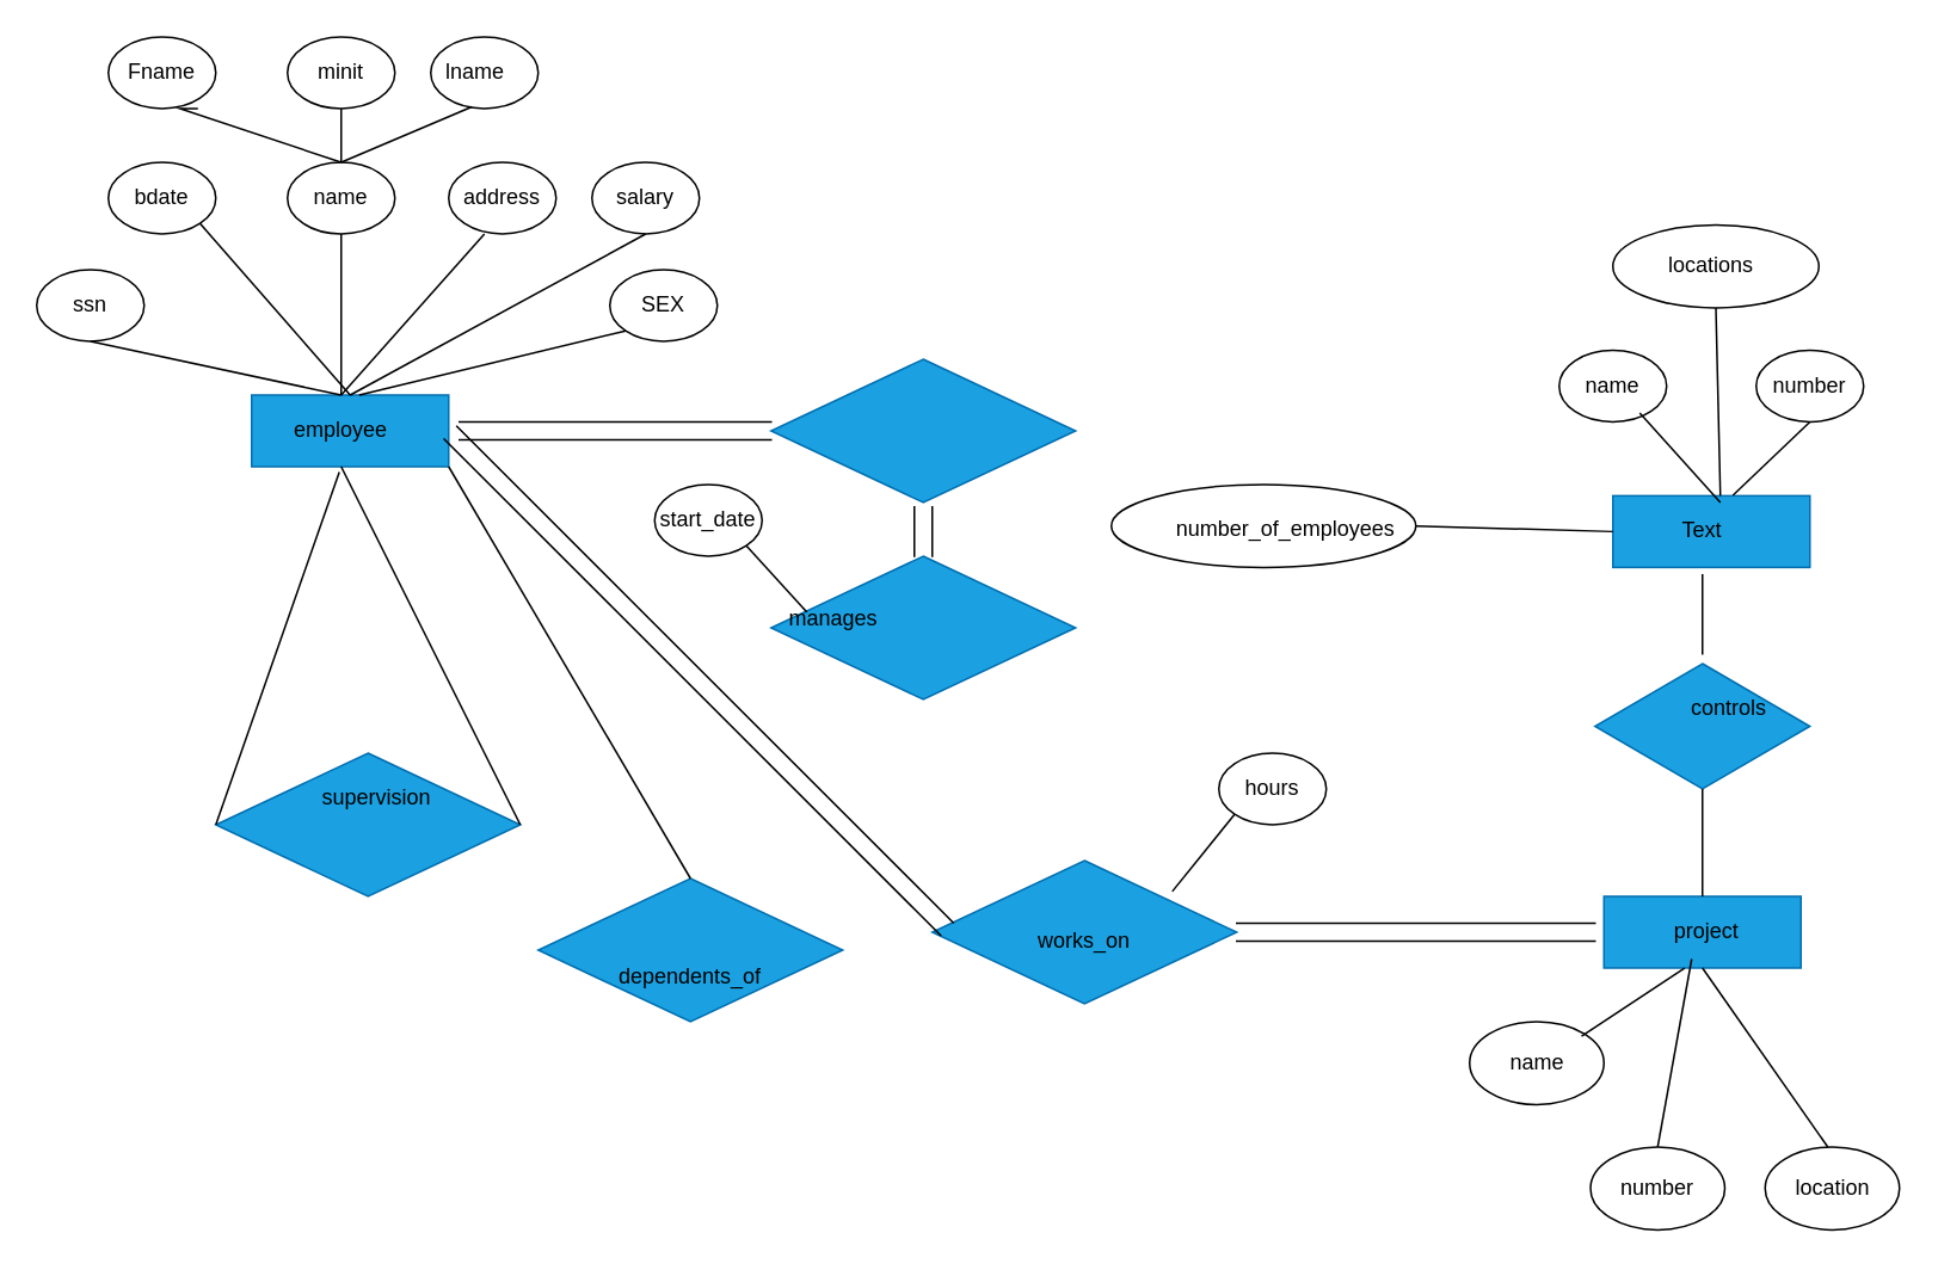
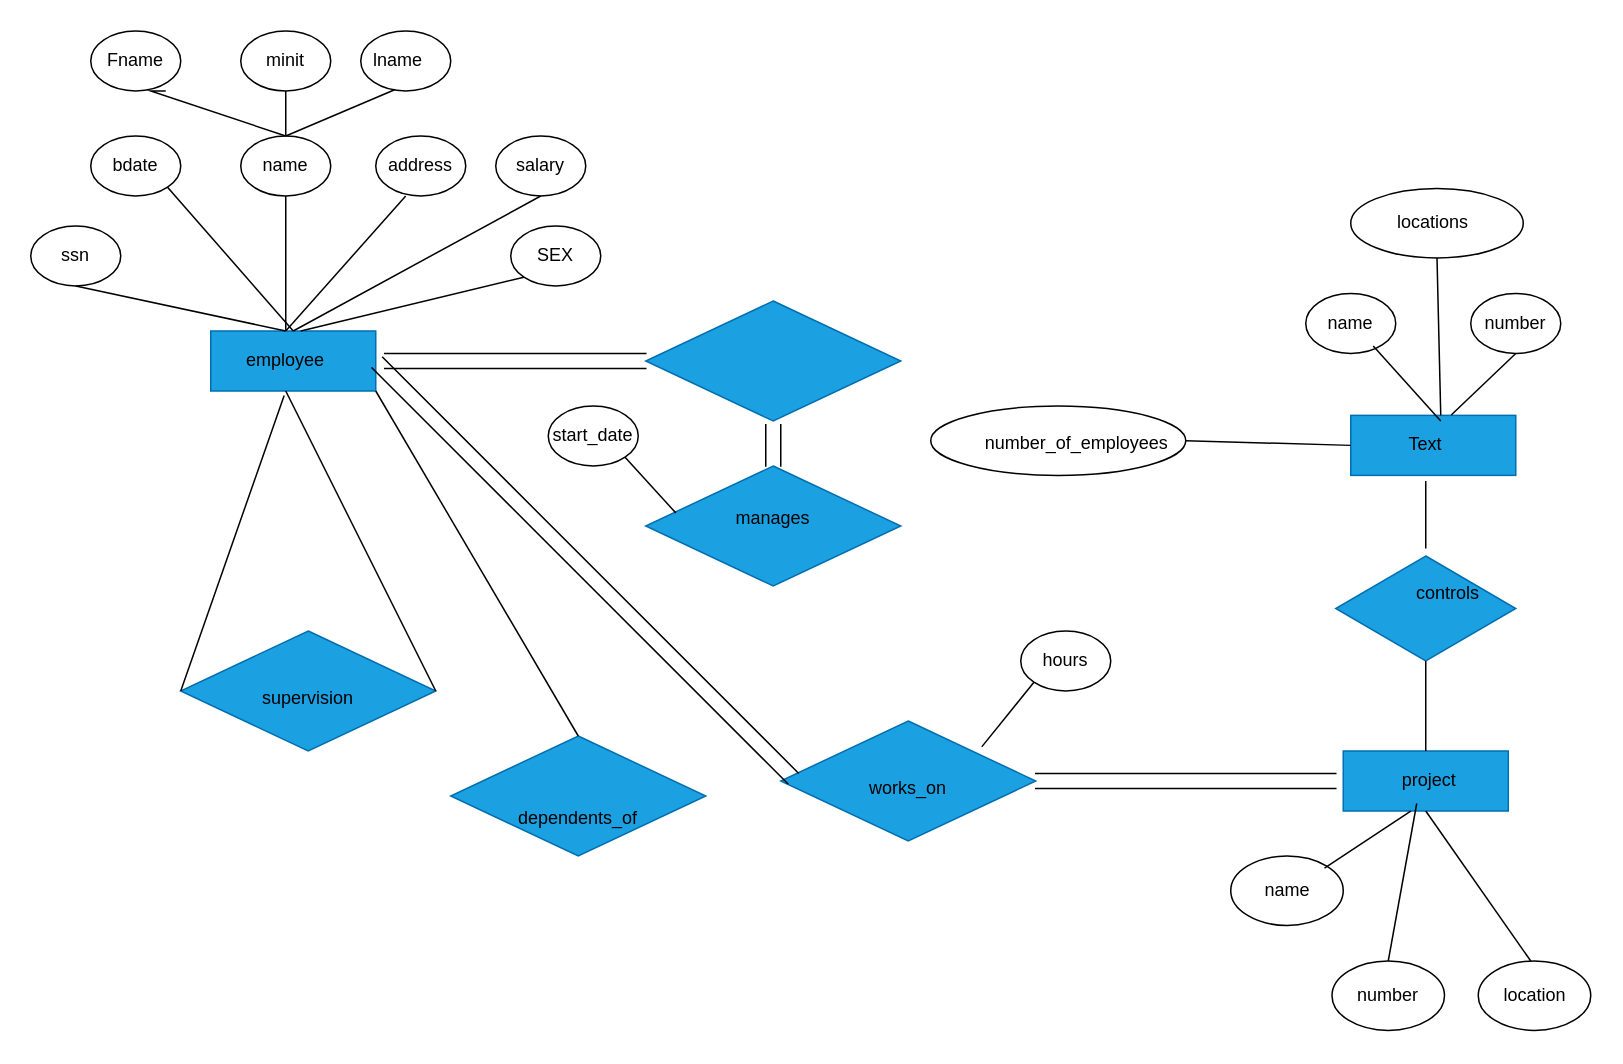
  <mxCell id="0" />
  <mxCell id="1" parent="0" />
  <mxCell id="2" value="" style="ellipse;whiteSpace=wrap;html=1;" vertex="1" parent="1"><mxGeometry x="60" y="20" width="60" height="40" as="geometry" /></mxCell>
  <mxCell id="3" value="" style="ellipse;whiteSpace=wrap;html=1;" vertex="1" parent="1"><mxGeometry x="160" y="90" width="60" height="40" as="geometry" /></mxCell>
  <mxCell id="4" value="" style="ellipse;whiteSpace=wrap;html=1;" vertex="1" parent="1"><mxGeometry x="240" y="20" width="60" height="40" as="geometry" /></mxCell>
  <mxCell id="5" value="" style="ellipse;whiteSpace=wrap;html=1;" vertex="1" parent="1"><mxGeometry x="160" y="20" width="60" height="40" as="geometry" /></mxCell>
  <mxCell id="6" value="" style="ellipse;whiteSpace=wrap;html=1;" vertex="1" parent="1"><mxGeometry x="60" y="90" width="60" height="40" as="geometry" /></mxCell>
  <mxCell id="7" value="" style="ellipse;whiteSpace=wrap;html=1;" vertex="1" parent="1"><mxGeometry x="250" y="90" width="60" height="40" as="geometry" /></mxCell>
  <mxCell id="8" value="" style="ellipse;whiteSpace=wrap;html=1;" vertex="1" parent="1"><mxGeometry x="330" y="90" width="60" height="40" as="geometry" /></mxCell>
  <mxCell id="9" value="" style="ellipse;whiteSpace=wrap;html=1;" vertex="1" parent="1"><mxGeometry x="20" y="150" width="60" height="40" as="geometry" /></mxCell>
  <mxCell id="10" value="" style="endArrow=none;html=1;rounded=0;entryX=0.5;entryY=1;entryDx=0;entryDy=0;exitX=0.5;exitY=0;exitDx=0;exitDy=0;" edge="1" parent="1" source="3" target="5"><mxGeometry width="50" height="50" relative="1" as="geometry"><mxPoint x="180" y="100" as="sourcePoint" /><mxPoint x="230" y="50" as="targetPoint" /></mxGeometry></mxCell>
  <mxCell id="11" value="" style="endArrow=none;html=1;rounded=0;entryX=0.383;entryY=0.975;entryDx=0;entryDy=0;exitX=0.5;exitY=0;exitDx=0;exitDy=0;entryPerimeter=0;" edge="1" parent="1" source="3" target="4"><mxGeometry width="50" height="50" relative="1" as="geometry"><mxPoint x="200" y="100" as="sourcePoint" /><mxPoint x="200" y="70" as="targetPoint" /></mxGeometry></mxCell>
  <mxCell id="12" value="" style="endArrow=none;html=1;rounded=0;exitX=0.5;exitY=0;exitDx=0;exitDy=0;" edge="1" parent="1" source="3"><mxGeometry width="50" height="50" relative="1" as="geometry"><mxPoint x="210" y="110" as="sourcePoint" /><mxPoint x="110" y="60" as="targetPoint" /><Array as="points"><mxPoint x="100" y="60" /></Array></mxGeometry></mxCell>
  <mxCell id="13" value="" style="rounded=0;whiteSpace=wrap;html=1;fillColor=#1ba1e2;fontColor=#ffffff;strokeColor=#006EAF;" vertex="1" parent="1"><mxGeometry x="140" y="220" width="110" height="40" as="geometry" /></mxCell>
  <mxCell id="14" value="" style="endArrow=none;html=1;rounded=0;entryX=0.5;entryY=1;entryDx=0;entryDy=0;" edge="1" parent="1" target="3"><mxGeometry width="50" height="50" relative="1" as="geometry"><mxPoint x="190" y="220" as="sourcePoint" /><mxPoint x="240" y="170" as="targetPoint" /></mxGeometry></mxCell>
  <mxCell id="15" value="" style="endArrow=none;html=1;rounded=0;entryX=0.333;entryY=1;entryDx=0;entryDy=0;entryPerimeter=0;" edge="1" parent="1" target="7"><mxGeometry width="50" height="50" relative="1" as="geometry"><mxPoint x="190" y="220" as="sourcePoint" /><mxPoint x="240" y="170" as="targetPoint" /></mxGeometry></mxCell>
  <mxCell id="16" value="" style="endArrow=none;html=1;rounded=0;entryX=0.5;entryY=1;entryDx=0;entryDy=0;exitX=0.5;exitY=0;exitDx=0;exitDy=0;" edge="1" parent="1" source="13" target="8"><mxGeometry width="50" height="50" relative="1" as="geometry"><mxPoint x="200" y="230" as="sourcePoint" /><mxPoint x="280" y="140" as="targetPoint" /></mxGeometry></mxCell>
  <mxCell id="17" value="" style="ellipse;whiteSpace=wrap;html=1;" vertex="1" parent="1"><mxGeometry x="340" y="150" width="60" height="40" as="geometry" /></mxCell>
  <mxCell id="18" value="" style="endArrow=none;html=1;rounded=0;entryX=0;entryY=1;entryDx=0;entryDy=0;" edge="1" parent="1" target="17"><mxGeometry width="50" height="50" relative="1" as="geometry"><mxPoint x="200" y="220" as="sourcePoint" /><mxPoint x="370" y="140" as="targetPoint" /></mxGeometry></mxCell>
  <mxCell id="19" value="" style="endArrow=none;html=1;rounded=0;entryX=0.5;entryY=1;entryDx=0;entryDy=0;" edge="1" parent="1" target="9"><mxGeometry width="50" height="50" relative="1" as="geometry"><mxPoint x="190" y="220" as="sourcePoint" /><mxPoint x="359" y="194" as="targetPoint" /></mxGeometry></mxCell>
  <mxCell id="20" value="" style="endArrow=none;html=1;rounded=0;entryX=1;entryY=1;entryDx=0;entryDy=0;exitX=0.5;exitY=0;exitDx=0;exitDy=0;" edge="1" parent="1" source="13" target="6"><mxGeometry width="50" height="50" relative="1" as="geometry"><mxPoint x="220" y="240" as="sourcePoint" /><mxPoint x="369" y="204" as="targetPoint" /></mxGeometry></mxCell>
  <mxCell id="21" value="" style="rhombus;whiteSpace=wrap;html=1;fillColor=#1ba1e2;fontColor=#ffffff;strokeColor=#006EAF;" vertex="1" parent="1"><mxGeometry x="120" y="420" width="170" height="80" as="geometry" /></mxCell>
  <mxCell id="22" value="" style="rhombus;whiteSpace=wrap;html=1;fillColor=#1ba1e2;fontColor=#ffffff;strokeColor=#006EAF;" vertex="1" parent="1"><mxGeometry x="300" y="490" width="170" height="80" as="geometry" /></mxCell>
  <mxCell id="23" value="" style="rhombus;whiteSpace=wrap;html=1;fillColor=#1ba1e2;fontColor=#ffffff;strokeColor=#006EAF;" vertex="1" parent="1"><mxGeometry x="430" y="200" width="170" height="80" as="geometry" /></mxCell>
  <mxCell id="24" value="" style="rhombus;whiteSpace=wrap;html=1;fillColor=#1ba1e2;fontColor=#ffffff;strokeColor=#006EAF;" vertex="1" parent="1"><mxGeometry x="430" y="310" width="170" height="80" as="geometry" /></mxCell>
  <mxCell id="25" value="" style="rhombus;whiteSpace=wrap;html=1;fillColor=#1ba1e2;fontColor=#ffffff;strokeColor=#006EAF;" vertex="1" parent="1"><mxGeometry x="520" y="480" width="170" height="80" as="geometry" /></mxCell>
  <mxCell id="26" value="" style="shape=partialRectangle;whiteSpace=wrap;html=1;left=0;right=0;fillColor=none;rotation=90;" vertex="1" parent="1"><mxGeometry x="501.25" y="291.25" width="27.5" height="10" as="geometry" /></mxCell>
  <mxCell id="27" value="" style="shape=partialRectangle;whiteSpace=wrap;html=1;left=0;right=0;fillColor=none;rotation=-180;" vertex="1" parent="1"><mxGeometry x="256" y="235" width="174" height="10" as="geometry" /></mxCell>
  <mxCell id="28" value="" style="endArrow=none;html=1;rounded=0;entryX=0;entryY=0.5;entryDx=0;entryDy=0;exitX=0.445;exitY=1.075;exitDx=0;exitDy=0;exitPerimeter=0;" edge="1" parent="1" source="13" target="21"><mxGeometry width="50" height="50" relative="1" as="geometry"><mxPoint x="200" y="230" as="sourcePoint" /><mxPoint x="60" y="200" as="targetPoint" /></mxGeometry></mxCell>
  <mxCell id="29" value="" style="endArrow=none;html=1;rounded=0;entryX=1;entryY=0.5;entryDx=0;entryDy=0;" edge="1" parent="1" target="21"><mxGeometry width="50" height="50" relative="1" as="geometry"><mxPoint x="190" y="260" as="sourcePoint" /><mxPoint x="70" y="210" as="targetPoint" /></mxGeometry></mxCell>
  <mxCell id="30" value="" style="endArrow=none;html=1;rounded=0;entryX=0.5;entryY=0;entryDx=0;entryDy=0;exitX=1;exitY=1;exitDx=0;exitDy=0;" edge="1" parent="1" source="13" target="22"><mxGeometry width="50" height="50" relative="1" as="geometry"><mxPoint x="200" y="270" as="sourcePoint" /><mxPoint x="300" y="470" as="targetPoint" /></mxGeometry></mxCell>
  <mxCell id="31" value="" style="ellipse;whiteSpace=wrap;html=1;" vertex="1" parent="1"><mxGeometry x="365" y="270" width="60" height="40" as="geometry" /></mxCell>
  <mxCell id="32" value="" style="endArrow=none;html=1;rounded=0;entryX=1;entryY=1;entryDx=0;entryDy=0;" edge="1" parent="1" target="31"><mxGeometry width="50" height="50" relative="1" as="geometry"><mxPoint x="450" y="341.25" as="sourcePoint" /><mxPoint x="450" y="251.25" as="targetPoint" /></mxGeometry></mxCell>
  <mxCell id="33" value="" style="shape=partialRectangle;whiteSpace=wrap;html=1;left=0;right=0;fillColor=none;rotation=-135;" vertex="1" parent="1"><mxGeometry x="193.7" y="374.61" width="391.8" height="10" as="geometry" /></mxCell>
  <mxCell id="34" value="" style="ellipse;whiteSpace=wrap;html=1;" vertex="1" parent="1"><mxGeometry x="680" y="420" width="60" height="40" as="geometry" /></mxCell>
  <mxCell id="35" value="" style="endArrow=none;html=1;rounded=0;entryX=0;entryY=1;entryDx=0;entryDy=0;" edge="1" parent="1" target="34"><mxGeometry width="50" height="50" relative="1" as="geometry"><mxPoint x="654" y="497.25" as="sourcePoint" /><mxPoint x="620" y="460" as="targetPoint" /></mxGeometry></mxCell>
  <mxCell id="36" value="" style="shape=partialRectangle;whiteSpace=wrap;html=1;left=0;right=0;fillColor=none;" vertex="1" parent="1"><mxGeometry x="690" y="515" width="200" height="10" as="geometry" /></mxCell>
  <mxCell id="37" value="" style="ellipse;whiteSpace=wrap;html=1;" vertex="1" parent="1"><mxGeometry x="620" y="270" width="170" height="46.25" as="geometry" /></mxCell>
  <mxCell id="38" value="" style="rounded=0;whiteSpace=wrap;html=1;fillColor=#1ba1e2;fontColor=#ffffff;strokeColor=#006EAF;" vertex="1" parent="1"><mxGeometry x="900" y="276.25" width="110" height="40" as="geometry" /></mxCell>
  <mxCell id="39" value="" style="rhombus;whiteSpace=wrap;html=1;fillColor=#1ba1e2;fontColor=#ffffff;strokeColor=#006EAF;" vertex="1" parent="1"><mxGeometry x="890" y="370" width="120" height="70" as="geometry" /></mxCell>
  <mxCell id="40" value="" style="rounded=0;whiteSpace=wrap;html=1;fillColor=#1ba1e2;fontColor=#ffffff;strokeColor=#006EAF;" vertex="1" parent="1"><mxGeometry x="895" y="500" width="110" height="40" as="geometry" /></mxCell>
  <mxCell id="41" value="" style="ellipse;whiteSpace=wrap;html=1;" vertex="1" parent="1"><mxGeometry x="870" y="195" width="60" height="40" as="geometry" /></mxCell>
  <mxCell id="42" value="" style="ellipse;whiteSpace=wrap;html=1;" vertex="1" parent="1"><mxGeometry x="980" y="195" width="60" height="40" as="geometry" /></mxCell>
  <mxCell id="43" value="Fname" style="text;html=1;strokeColor=none;fillColor=none;align=center;verticalAlign=middle;whiteSpace=wrap;rounded=0;" vertex="1" parent="1"><mxGeometry x="60" y="25" width="60" height="30" as="geometry" /></mxCell>
  <mxCell id="44" value="employee" style="text;html=1;strokeColor=none;fillColor=none;align=center;verticalAlign=middle;whiteSpace=wrap;rounded=0;" vertex="1" parent="1"><mxGeometry x="160" y="225" width="60" height="30" as="geometry" /></mxCell>
- <mxCell id="45" value="supervision" style="text;html=1;strokeColor=none;fillColor=none;align=center;verticalAlign=middle;whiteSpace=wrap;rounded=0;" vertex="1" parent="1"><mxGeometry x="180" y="430" width="60" height="30" as="geometry" /></mxCell>
+ <mxCell id="45" value="supervision" style="text;html=1;strokeColor=none;fillColor=none;align=center;verticalAlign=middle;whiteSpace=wrap;rounded=0;" vertex="1" parent="1"><mxGeometry x="175" y="450" width="60" height="30" as="geometry" /></mxCell>
  <mxCell id="46" value="ssn" style="text;html=1;strokeColor=none;fillColor=none;align=center;verticalAlign=middle;whiteSpace=wrap;rounded=0;" vertex="1" parent="1"><mxGeometry x="20" y="155" width="60" height="30" as="geometry" /></mxCell>
  <mxCell id="47" value="bdate" style="text;html=1;strokeColor=none;fillColor=none;align=center;verticalAlign=middle;whiteSpace=wrap;rounded=0;" vertex="1" parent="1"><mxGeometry x="60" y="95" width="60" height="30" as="geometry" /></mxCell>
  <mxCell id="48" value="minit" style="text;html=1;strokeColor=none;fillColor=none;align=center;verticalAlign=middle;whiteSpace=wrap;rounded=0;" vertex="1" parent="1"><mxGeometry x="160" y="25" width="60" height="30" as="geometry" /></mxCell>
  <mxCell id="49" value="name" style="text;html=1;strokeColor=none;fillColor=none;align=center;verticalAlign=middle;whiteSpace=wrap;rounded=0;" vertex="1" parent="1"><mxGeometry x="160" y="95" width="60" height="30" as="geometry" /></mxCell>
  <mxCell id="50" value="lname" style="text;html=1;strokeColor=none;fillColor=none;align=center;verticalAlign=middle;whiteSpace=wrap;rounded=0;" vertex="1" parent="1"><mxGeometry x="235" y="25" width="60" height="30" as="geometry" /></mxCell>
  <mxCell id="51" value="address" style="text;html=1;strokeColor=none;fillColor=none;align=center;verticalAlign=middle;whiteSpace=wrap;rounded=0;" vertex="1" parent="1"><mxGeometry x="250" y="95" width="60" height="30" as="geometry" /></mxCell>
  <mxCell id="52" value="salary" style="text;html=1;strokeColor=none;fillColor=none;align=center;verticalAlign=middle;whiteSpace=wrap;rounded=0;" vertex="1" parent="1"><mxGeometry x="330" y="95" width="60" height="30" as="geometry" /></mxCell>
  <mxCell id="53" value="SEX" style="text;html=1;strokeColor=none;fillColor=none;align=center;verticalAlign=middle;whiteSpace=wrap;rounded=0;" vertex="1" parent="1"><mxGeometry x="340" y="155" width="60" height="30" as="geometry" /></mxCell>
  <mxCell id="54" value="start_date" style="text;html=1;strokeColor=none;fillColor=none;align=center;verticalAlign=middle;whiteSpace=wrap;rounded=0;" vertex="1" parent="1"><mxGeometry x="370" y="275" width="49.6" height="30" as="geometry" /></mxCell>
- <mxCell id="55" value="manages" style="text;html=1;strokeColor=none;fillColor=none;align=center;verticalAlign=middle;whiteSpace=wrap;rounded=0;" vertex="1" parent="1"><mxGeometry x="435" y="330" width="60" height="30" as="geometry" /></mxCell>
+ <mxCell id="55" value="manages" style="text;html=1;strokeColor=none;fillColor=none;align=center;verticalAlign=middle;whiteSpace=wrap;rounded=0;" vertex="1" parent="1"><mxGeometry x="485" y="330" width="60" height="30" as="geometry" /></mxCell>
  <mxCell id="56" value="dependents_of" style="text;html=1;strokeColor=none;fillColor=none;align=center;verticalAlign=middle;whiteSpace=wrap;rounded=0;" vertex="1" parent="1"><mxGeometry x="355" y="530" width="60" height="30" as="geometry" /></mxCell>
  <mxCell id="57" value="works_on" style="text;html=1;strokeColor=none;fillColor=none;align=center;verticalAlign=middle;whiteSpace=wrap;rounded=0;" vertex="1" parent="1"><mxGeometry x="575" y="510" width="60" height="30" as="geometry" /></mxCell>
  <mxCell id="58" value="hours" style="text;html=1;strokeColor=none;fillColor=none;align=center;verticalAlign=middle;whiteSpace=wrap;rounded=0;" vertex="1" parent="1"><mxGeometry x="680" y="425" width="60" height="30" as="geometry" /></mxCell>
  <mxCell id="59" value="project" style="text;html=1;strokeColor=none;fillColor=none;align=center;verticalAlign=middle;whiteSpace=wrap;rounded=0;" vertex="1" parent="1"><mxGeometry x="920" y="505" width="65" height="30" as="geometry" /></mxCell>
  <mxCell id="60" value="controls" style="text;html=1;strokeColor=none;fillColor=none;align=center;verticalAlign=middle;whiteSpace=wrap;rounded=0;" vertex="1" parent="1"><mxGeometry x="935" y="380" width="60" height="30" as="geometry" /></mxCell>
  <mxCell id="61" value="Text" style="text;html=1;strokeColor=none;fillColor=none;align=center;verticalAlign=middle;whiteSpace=wrap;rounded=0;" vertex="1" parent="1"><mxGeometry x="920" y="281.25" width="60" height="30" as="geometry" /></mxCell>
  <mxCell id="62" value="number_of_employees" style="text;html=1;strokeColor=none;fillColor=none;align=center;verticalAlign=middle;whiteSpace=wrap;rounded=0;" vertex="1" parent="1"><mxGeometry x="680" y="280" width="75" height="30" as="geometry" /></mxCell>
  <mxCell id="63" value="name" style="text;html=1;strokeColor=none;fillColor=none;align=center;verticalAlign=middle;whiteSpace=wrap;rounded=0;" vertex="1" parent="1"><mxGeometry x="870" y="200" width="60" height="30" as="geometry" /></mxCell>
  <mxCell id="64" value="number" style="text;html=1;strokeColor=none;fillColor=none;align=center;verticalAlign=middle;whiteSpace=wrap;rounded=0;" vertex="1" parent="1"><mxGeometry x="980" y="200" width="60" height="30" as="geometry" /></mxCell>
  <mxCell id="65" value="" style="ellipse;whiteSpace=wrap;html=1;" vertex="1" parent="1"><mxGeometry x="900" y="125" width="115" height="46.25" as="geometry" /></mxCell>
  <mxCell id="66" value="locations" style="text;html=1;strokeColor=none;fillColor=none;align=center;verticalAlign=middle;whiteSpace=wrap;rounded=0;" vertex="1" parent="1"><mxGeometry x="925" y="133.13" width="60" height="30" as="geometry" /></mxCell>
  <mxCell id="67" value="" style="endArrow=none;html=1;rounded=0;entryX=0;entryY=1;entryDx=0;entryDy=0;exitX=0.609;exitY=-0.006;exitDx=0;exitDy=0;exitPerimeter=0;" edge="1" parent="1" source="38"><mxGeometry width="50" height="50" relative="1" as="geometry"><mxPoint x="975" y="278.25" as="sourcePoint" /><mxPoint x="1010" y="235" as="targetPoint" /></mxGeometry></mxCell>
  <mxCell id="68" value="" style="endArrow=none;html=1;rounded=0;entryX=0.75;entryY=1;entryDx=0;entryDy=0;" edge="1" parent="1" target="63"><mxGeometry width="50" height="50" relative="1" as="geometry"><mxPoint x="960" y="280" as="sourcePoint" /><mxPoint x="980" y="231.75" as="targetPoint" /></mxGeometry></mxCell>
  <mxCell id="69" value="" style="endArrow=none;html=1;rounded=0;entryX=0.5;entryY=1;entryDx=0;entryDy=0;" edge="1" parent="1" target="65"><mxGeometry width="50" height="50" relative="1" as="geometry"><mxPoint x="960" y="276.25" as="sourcePoint" /><mxPoint x="995" y="233" as="targetPoint" /></mxGeometry></mxCell>
  <mxCell id="70" value="" style="endArrow=none;html=1;rounded=0;" edge="1" parent="1"><mxGeometry width="50" height="50" relative="1" as="geometry"><mxPoint x="950" y="365" as="sourcePoint" /><mxPoint x="950" y="320" as="targetPoint" /></mxGeometry></mxCell>
  <mxCell id="71" value="" style="ellipse;whiteSpace=wrap;html=1;" vertex="1" parent="1"><mxGeometry x="820" y="570" width="75" height="46.25" as="geometry" /></mxCell>
  <mxCell id="72" value="name" style="text;html=1;strokeColor=none;fillColor=none;align=center;verticalAlign=middle;whiteSpace=wrap;rounded=0;" vertex="1" parent="1"><mxGeometry x="827.5" y="578.13" width="60" height="30" as="geometry" /></mxCell>
  <mxCell id="73" value="" style="endArrow=none;html=1;rounded=0;" edge="1" parent="1"><mxGeometry width="50" height="50" relative="1" as="geometry"><mxPoint x="882.5" y="578.13" as="sourcePoint" /><mxPoint x="940" y="540" as="targetPoint" /></mxGeometry></mxCell>
  <mxCell id="74" value="" style="endArrow=none;html=1;rounded=0;entryX=0.5;entryY=1;entryDx=0;entryDy=0;" edge="1" parent="1" target="39"><mxGeometry width="50" height="50" relative="1" as="geometry"><mxPoint x="950" y="500" as="sourcePoint" /><mxPoint x="997.5" y="461.87" as="targetPoint" /></mxGeometry></mxCell>
  <mxCell id="75" value="" style="endArrow=none;html=1;rounded=0;entryX=1;entryY=0.5;entryDx=0;entryDy=0;exitX=0;exitY=0.5;exitDx=0;exitDy=0;" edge="1" parent="1" source="38" target="37"><mxGeometry width="50" height="50" relative="1" as="geometry"><mxPoint x="970" y="286.25" as="sourcePoint" /><mxPoint x="968" y="181" as="targetPoint" /></mxGeometry></mxCell>
  <mxCell id="76" value="" style="ellipse;whiteSpace=wrap;html=1;" vertex="1" parent="1"><mxGeometry x="887.5" y="640" width="75" height="46.25" as="geometry" /></mxCell>
  <mxCell id="77" value="number" style="text;html=1;strokeColor=none;fillColor=none;align=center;verticalAlign=middle;whiteSpace=wrap;rounded=0;" vertex="1" parent="1"><mxGeometry x="895" y="648.13" width="60" height="30" as="geometry" /></mxCell>
  <mxCell id="78" value="" style="ellipse;whiteSpace=wrap;html=1;" vertex="1" parent="1"><mxGeometry x="985" y="640.01" width="75" height="46.25" as="geometry" /></mxCell>
  <mxCell id="79" value="location" style="text;html=1;strokeColor=none;fillColor=none;align=center;verticalAlign=middle;whiteSpace=wrap;rounded=0;" vertex="1" parent="1"><mxGeometry x="992.5" y="648.14" width="60" height="30" as="geometry" /></mxCell>
  <mxCell id="80" value="" style="endArrow=none;html=1;rounded=0;entryX=0.369;entryY=1;entryDx=0;entryDy=0;entryPerimeter=0;exitX=0.5;exitY=0;exitDx=0;exitDy=0;" edge="1" parent="1" source="76" target="59"><mxGeometry width="50" height="50" relative="1" as="geometry"><mxPoint x="892.5" y="588.13" as="sourcePoint" /><mxPoint x="940" y="550" as="targetPoint" /></mxGeometry></mxCell>
  <mxCell id="81" value="" style="endArrow=none;html=1;rounded=0;entryX=0.5;entryY=1;entryDx=0;entryDy=0;entryPerimeter=0;" edge="1" parent="1" target="40"><mxGeometry width="50" height="50" relative="1" as="geometry"><mxPoint x="1020" y="640" as="sourcePoint" /><mxPoint x="940" y="540" as="targetPoint" /></mxGeometry></mxCell>
